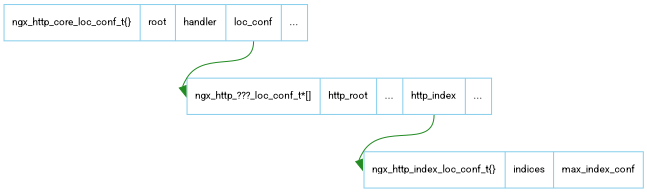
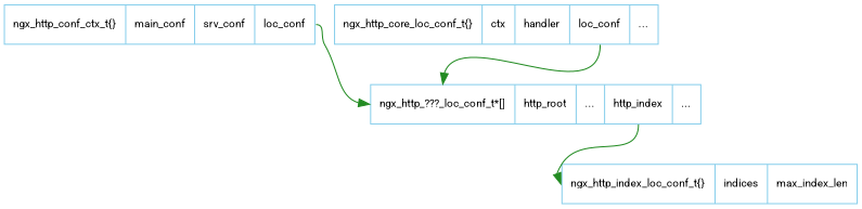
  digraph {
    fontname=Roboto
    rankdir=TB
    node [color=skyblue fontname=Roboto fontsize=10 shape=record]
    edge [color=forestgreen fontname=Roboto fontsize=10 headport=head]
+   n1 [label="<head>ngx_http_conf_ctx_t\{\}|<main>main_conf|<srv>srv_conf|<loc>loc_conf"]
    n2 [label="<head>ngx_http_???_loc_conf_t*\[\]|<core>http_root|...|<index>http_index|..."]
-   n3 [label="<head>ngx_http_index_loc_conf_t\{\}|indices|max_index_conf"]
-   n4 [label="<head>ngx_http_core_loc_conf_t\{\}|root|handler|<loc_conf>loc_conf|..."]
+   n3 [label="<head>ngx_http_index_loc_conf_t\{\}|indices|max_index_len"]
+   n4 [label="<head>ngx_http_core_loc_conf_t\{\}|ctx|handler|<loc_conf>loc_conf|..."]
+   n1 -> n2 [tailport=loc]
    n2 -> n3 [tailport=index]
    n4 -> n2 [tailport=loc_conf]
  }
